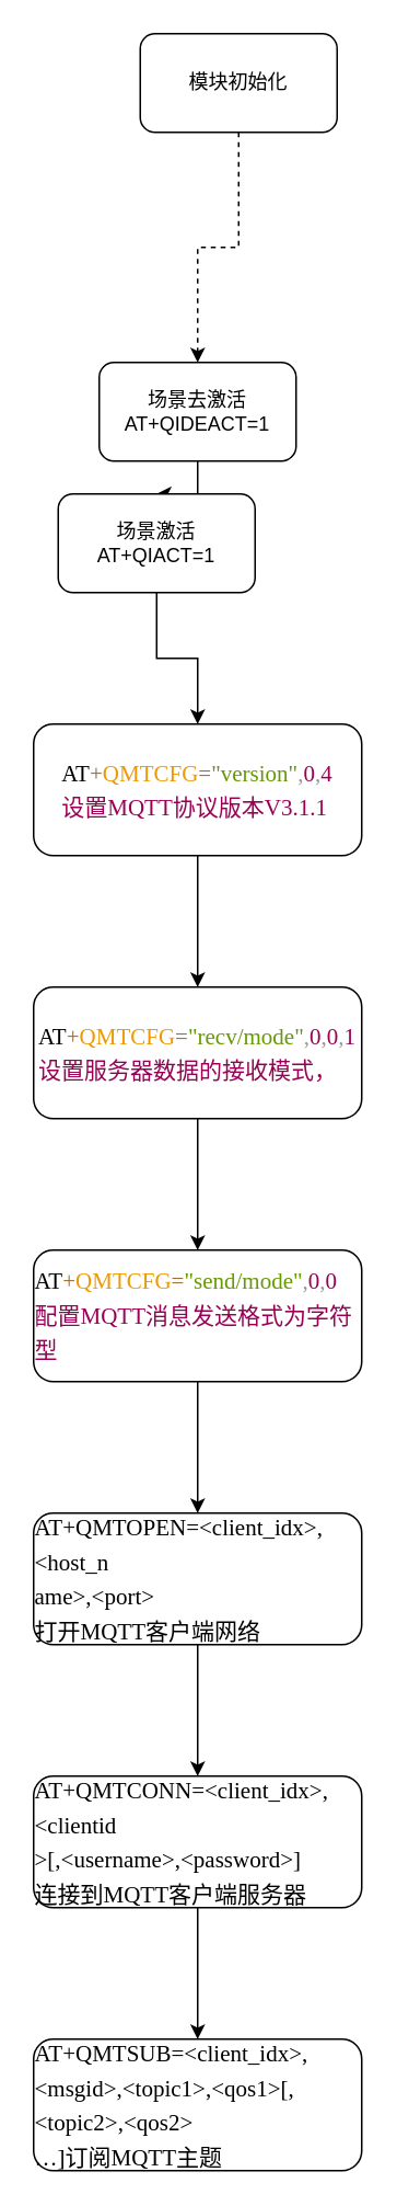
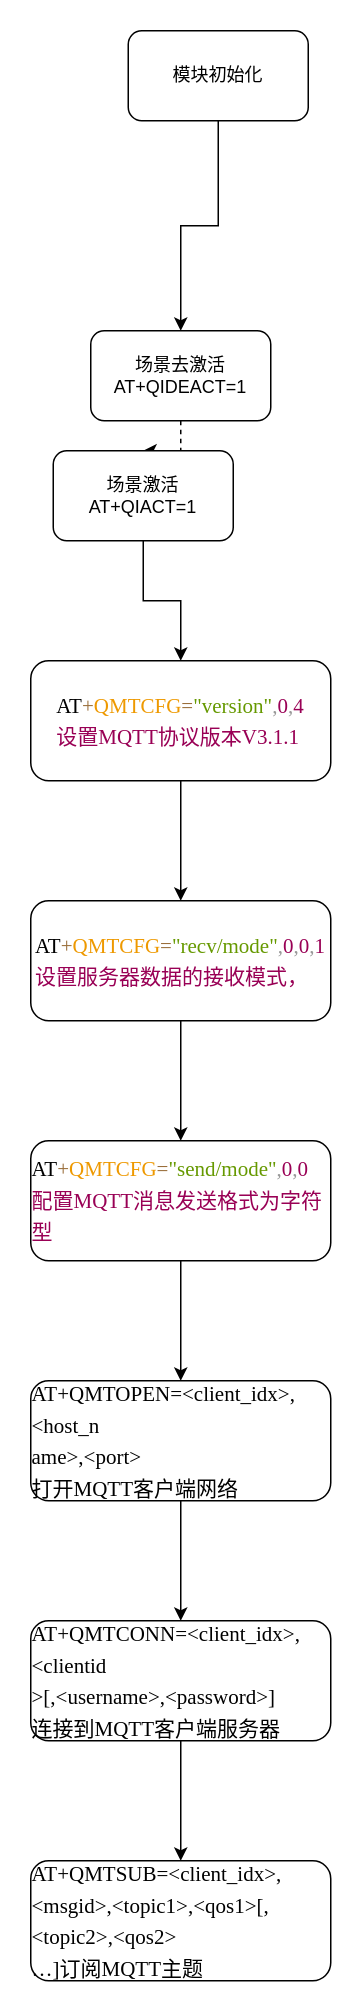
  <mxCell id="0" />
  <mxCell id="1" parent="0" />
- <mxCell id="2" value="" style="edgeStyle=orthogonalEdgeStyle;rounded=0;orthogonalLoop=1;jettySize=auto;html=1;dashed=1;" edge="1" parent="1" source="3" target="5"><mxGeometry relative="1" as="geometry" /></mxCell>
+ <mxCell id="2" value="" style="edgeStyle=orthogonalEdgeStyle;rounded=0;orthogonalLoop=1;jettySize=auto;html=1;" edge="1" parent="1" source="3" target="5"><mxGeometry relative="1" as="geometry" /></mxCell>
  <mxCell id="3" value="模块初始化" style="rounded=1;whiteSpace=wrap;html=1;" vertex="1" parent="1"><mxGeometry x="85" y="20" width="120" height="60" as="geometry" /></mxCell>
- <mxCell id="4" value="" style="edgeStyle=orthogonalEdgeStyle;rounded=0;orthogonalLoop=1;jettySize=auto;html=1;" edge="1" parent="1" source="5" target="7"><mxGeometry relative="1" as="geometry" /></mxCell>
+ <mxCell id="4" value="" style="edgeStyle=orthogonalEdgeStyle;rounded=0;orthogonalLoop=1;jettySize=auto;html=1;dashed=1;" edge="1" parent="1" source="5" target="7"><mxGeometry relative="1" as="geometry" /></mxCell>
  <mxCell id="5" value="场景去激活AT+QIDEACT=1" style="whiteSpace=wrap;html=1;rounded=1;" vertex="1" parent="1"><mxGeometry x="60" y="220" width="120" height="60" as="geometry" /></mxCell>
  <mxCell id="6" value="" style="edgeStyle=orthogonalEdgeStyle;rounded=0;orthogonalLoop=1;jettySize=auto;html=1;" edge="1" parent="1" source="7" target="9"><mxGeometry relative="1" as="geometry" /></mxCell>
  <mxCell id="7" value="场景激活&lt;br&gt;AT+QIACT=1" style="whiteSpace=wrap;html=1;rounded=1;" vertex="1" parent="1"><mxGeometry x="35" y="300" width="120" height="60" as="geometry" /></mxCell>
  <mxCell id="8" value="" style="edgeStyle=orthogonalEdgeStyle;rounded=0;orthogonalLoop=1;jettySize=auto;html=1;" edge="1" parent="1" source="9" target="11"><mxGeometry relative="1" as="geometry" /></mxCell>
  <mxCell id="9" value="&lt;div style=&quot;font-size: medium; text-align: start;&quot; data-hash=&quot;c93a092027d5359f50ece44b4041d05d&quot; data-version=&quot;3.0.0&quot;&gt;&lt;/div&gt;&lt;div style=&quot;font-size: medium; text-align: start;&quot; class=&quot;section&quot;&gt;&lt;p style=&quot;margin: 0pt; font-family: 等线; font-size: 10.5pt; line-height: 21px;&quot; class=&quot;paragraph text-align-type-left&quot;&gt;AT&lt;span style=&quot;font-size: 10.5pt; font-family: Monaco; color: rgb(154, 110, 58); letter-spacing: 0pt; vertical-align: baseline;&quot; data-font-family=&quot;Monaco&quot;&gt;+&lt;/span&gt;&lt;span style=&quot;font-size: 10.5pt; font-family: Monaco; color: rgb(238, 153, 0); letter-spacing: 0pt; vertical-align: baseline;&quot; data-font-family=&quot;Monaco&quot;&gt;QMTCFG&lt;/span&gt;&lt;span style=&quot;font-size: 10.5pt; font-family: Monaco; color: rgb(154, 110, 58); letter-spacing: 0pt; vertical-align: baseline;&quot; data-font-family=&quot;Monaco&quot;&gt;=&lt;/span&gt;&lt;span style=&quot;font-size: 10.5pt; font-family: Monaco; color: rgb(102, 153, 0); letter-spacing: 0pt; vertical-align: baseline;&quot; data-font-family=&quot;Monaco&quot;&gt;&quot;version&quot;&lt;/span&gt;&lt;span style=&quot;font-size: 10.5pt; font-family: Monaco; color: rgb(153, 153, 153); letter-spacing: 0pt; vertical-align: baseline;&quot; data-font-family=&quot;Monaco&quot;&gt;,&lt;/span&gt;&lt;span style=&quot;font-size: 10.5pt; font-family: Monaco; color: rgb(153, 0, 85); letter-spacing: 0pt; vertical-align: baseline;&quot; data-font-family=&quot;Monaco&quot;&gt;0&lt;/span&gt;&lt;span style=&quot;font-size: 10.5pt; font-family: Monaco; color: rgb(153, 153, 153); letter-spacing: 0pt; vertical-align: baseline;&quot; data-font-family=&quot;Monaco&quot;&gt;,&lt;/span&gt;&lt;span style=&quot;font-size: 10.5pt; font-family: Monaco; color: rgb(153, 0, 85); letter-spacing: 0pt; vertical-align: baseline;&quot; data-font-family=&quot;Monaco&quot;&gt;4&lt;/span&gt;&lt;/p&gt;&lt;p style=&quot;margin: 0pt; font-size: 10.5pt; line-height: 21px;&quot; class=&quot;paragraph text-align-type-left&quot;&gt;&lt;font face=&quot;Monaco&quot; color=&quot;#990055&quot;&gt;设置MQTT协议版本V3.1.1&lt;/font&gt;&lt;/p&gt;&lt;/div&gt;" style="whiteSpace=wrap;html=1;rounded=1;" vertex="1" parent="1"><mxGeometry x="20" y="440" width="200" height="80" as="geometry" /></mxCell>
  <mxCell id="10" value="" style="edgeStyle=orthogonalEdgeStyle;rounded=0;orthogonalLoop=1;jettySize=auto;html=1;" edge="1" parent="1" source="11" target="13"><mxGeometry relative="1" as="geometry" /></mxCell>
  <mxCell id="11" value="&lt;div style=&quot;font-size: medium; text-align: start;&quot; data-hash=&quot;c93a092027d5359f50ece44b4041d05d&quot; data-version=&quot;3.0.0&quot;&gt;&lt;/div&gt;&lt;div style=&quot;font-size: medium; text-align: start;&quot; class=&quot;section&quot;&gt;&lt;div data-hash=&quot;2ae8b7d8b70e8b7413dd6a4c3ccb2fa6&quot; data-version=&quot;3.0.0&quot;&gt;&lt;/div&gt;&lt;div class=&quot;section&quot;&gt;&lt;p style=&quot;margin: 0pt; font-family: 等线; font-size: 10.5pt; line-height: 21px;&quot; class=&quot;paragraph text-align-type-left&quot;&gt;AT&lt;span style=&quot;font-size: 10.5pt; font-family: Monaco; color: rgb(154, 110, 58); letter-spacing: 0pt; vertical-align: baseline;&quot; data-font-family=&quot;Monaco&quot;&gt;+&lt;/span&gt;&lt;span style=&quot;font-size: 10.5pt; font-family: Monaco; color: rgb(238, 153, 0); letter-spacing: 0pt; vertical-align: baseline;&quot; data-font-family=&quot;Monaco&quot;&gt;QMTCFG&lt;/span&gt;&lt;span style=&quot;font-size: 10.5pt; font-family: Monaco; color: rgb(154, 110, 58); letter-spacing: 0pt; vertical-align: baseline;&quot; data-font-family=&quot;Monaco&quot;&gt;=&lt;/span&gt;&lt;span style=&quot;font-size: 10.5pt; font-family: Monaco; color: rgb(102, 153, 0); letter-spacing: 0pt; vertical-align: baseline;&quot; data-font-family=&quot;Monaco&quot;&gt;&quot;recv/mode&quot;&lt;/span&gt;&lt;span style=&quot;font-size: 10.5pt; font-family: Monaco; color: rgb(153, 153, 153); letter-spacing: 0pt; vertical-align: baseline;&quot; data-font-family=&quot;Monaco&quot;&gt;,&lt;/span&gt;&lt;span style=&quot;font-size: 10.5pt; font-family: Monaco; color: rgb(153, 0, 85); letter-spacing: 0pt; vertical-align: baseline;&quot; data-font-family=&quot;Monaco&quot;&gt;0&lt;/span&gt;&lt;span style=&quot;font-size: 10.5pt; font-family: Monaco; color: rgb(153, 153, 153); letter-spacing: 0pt; vertical-align: baseline;&quot; data-font-family=&quot;Monaco&quot;&gt;,&lt;/span&gt;&lt;span style=&quot;font-size: 10.5pt; font-family: Monaco; color: rgb(153, 0, 85); letter-spacing: 0pt; vertical-align: baseline;&quot; data-font-family=&quot;Monaco&quot;&gt;0&lt;/span&gt;&lt;span style=&quot;font-size: 10.5pt; font-family: Monaco; color: rgb(153, 153, 153); letter-spacing: 0pt; vertical-align: baseline;&quot; data-font-family=&quot;Monaco&quot;&gt;,&lt;/span&gt;&lt;span style=&quot;font-size: 10.5pt; font-family: Monaco; color: rgb(153, 0, 85); letter-spacing: 0pt; vertical-align: baseline;&quot; data-font-family=&quot;Monaco&quot;&gt;1&lt;/span&gt;&lt;/p&gt;&lt;p style=&quot;margin: 0pt; font-size: 10.5pt; line-height: 21px;&quot; class=&quot;paragraph text-align-type-left&quot;&gt;&lt;font face=&quot;Monaco&quot; color=&quot;#990055&quot;&gt;设置服务器数据的接收模式，&lt;/font&gt;&lt;/p&gt;&lt;/div&gt;&lt;/div&gt;" style="whiteSpace=wrap;html=1;rounded=1;" vertex="1" parent="1"><mxGeometry x="20" y="600" width="200" height="80" as="geometry" /></mxCell>
  <mxCell id="12" value="" style="edgeStyle=orthogonalEdgeStyle;rounded=0;orthogonalLoop=1;jettySize=auto;html=1;" edge="1" parent="1" source="13" target="15"><mxGeometry relative="1" as="geometry" /></mxCell>
  <mxCell id="13" value="&lt;div style=&quot;font-size: medium; text-align: start;&quot; data-hash=&quot;c93a092027d5359f50ece44b4041d05d&quot; data-version=&quot;3.0.0&quot;&gt;&lt;/div&gt;&lt;div style=&quot;font-size: medium; text-align: start;&quot; class=&quot;section&quot;&gt;&lt;div data-hash=&quot;2ae8b7d8b70e8b7413dd6a4c3ccb2fa6&quot; data-version=&quot;3.0.0&quot;&gt;&lt;/div&gt;&lt;div class=&quot;section&quot;&gt;&lt;div data-hash=&quot;ba6c22da6184de9755b37971048bb5a5&quot; data-version=&quot;3.0.0&quot;&gt;&lt;/div&gt;&lt;div class=&quot;section&quot;&gt;&lt;p style=&quot;margin: 0pt; font-family: 等线; font-size: 10.5pt; line-height: 21px;&quot; class=&quot;paragraph text-align-type-left&quot;&gt;AT&lt;span style=&quot;font-size: 10.5pt; font-family: Monaco; color: rgb(154, 110, 58); letter-spacing: 0pt; vertical-align: baseline;&quot; data-font-family=&quot;Monaco&quot;&gt;+&lt;/span&gt;&lt;span style=&quot;font-size: 10.5pt; font-family: Monaco; color: rgb(238, 153, 0); letter-spacing: 0pt; vertical-align: baseline;&quot; data-font-family=&quot;Monaco&quot;&gt;QMTCFG&lt;/span&gt;&lt;span style=&quot;font-size: 10.5pt; font-family: Monaco; color: rgb(154, 110, 58); letter-spacing: 0pt; vertical-align: baseline;&quot; data-font-family=&quot;Monaco&quot;&gt;=&lt;/span&gt;&lt;span style=&quot;font-size: 10.5pt; font-family: Monaco; color: rgb(102, 153, 0); letter-spacing: 0pt; vertical-align: baseline;&quot; data-font-family=&quot;Monaco&quot;&gt;&quot;send/mode&quot;&lt;/span&gt;&lt;span style=&quot;font-size: 10.5pt; font-family: Monaco; color: rgb(153, 153, 153); letter-spacing: 0pt; vertical-align: baseline;&quot; data-font-family=&quot;Monaco&quot;&gt;,&lt;/span&gt;&lt;span style=&quot;font-size: 10.5pt; font-family: Monaco; color: rgb(153, 0, 85); letter-spacing: 0pt; vertical-align: baseline;&quot; data-font-family=&quot;Monaco&quot;&gt;0&lt;/span&gt;&lt;span style=&quot;font-size: 10.5pt; font-family: Monaco; color: rgb(153, 153, 153); letter-spacing: 0pt; vertical-align: baseline;&quot; data-font-family=&quot;Monaco&quot;&gt;,&lt;/span&gt;&lt;span style=&quot;font-size: 10.5pt; font-family: Monaco; color: rgb(153, 0, 85); letter-spacing: 0pt; vertical-align: baseline;&quot; data-font-family=&quot;Monaco&quot;&gt;0&lt;/span&gt;&lt;/p&gt;&lt;p style=&quot;margin: 0pt; font-size: 10.5pt; line-height: 21px;&quot; class=&quot;paragraph text-align-type-left&quot;&gt;&lt;font face=&quot;Monaco&quot; color=&quot;#990055&quot;&gt;配置MQTT消息发送格式为字符型&lt;/font&gt;&lt;/p&gt;&lt;/div&gt;&lt;/div&gt;&lt;/div&gt;" style="whiteSpace=wrap;html=1;rounded=1;" vertex="1" parent="1"><mxGeometry x="20" y="760" width="200" height="80" as="geometry" /></mxCell>
  <mxCell id="14" value="" style="edgeStyle=orthogonalEdgeStyle;rounded=0;orthogonalLoop=1;jettySize=auto;html=1;" edge="1" parent="1" source="15" target="17"><mxGeometry relative="1" as="geometry" /></mxCell>
  <mxCell id="15" value="&lt;div style=&quot;font-size: medium; text-align: start;&quot; data-hash=&quot;c93a092027d5359f50ece44b4041d05d&quot; data-version=&quot;3.0.0&quot;&gt;&lt;/div&gt;&lt;div style=&quot;font-size: medium; text-align: start;&quot; class=&quot;section&quot;&gt;&lt;div data-hash=&quot;2ae8b7d8b70e8b7413dd6a4c3ccb2fa6&quot; data-version=&quot;3.0.0&quot;&gt;&lt;/div&gt;&lt;div class=&quot;section&quot;&gt;&lt;div data-hash=&quot;ba6c22da6184de9755b37971048bb5a5&quot; data-version=&quot;3.0.0&quot;&gt;&lt;/div&gt;&lt;div class=&quot;section&quot;&gt;&lt;p style=&quot;margin: 0pt; font-family: 等线; font-size: 10.5pt; line-height: 21px;&quot; class=&quot;paragraph text-align-type-left&quot;&gt;AT+QMTOPEN=&amp;lt;client_idx&amp;gt;,&amp;lt;host_n&lt;br&gt;ame&amp;gt;,&amp;lt;port&amp;gt;&lt;br style=&quot;font-variant-numeric: normal; font-variant-east-asian: normal; font-variant-alternates: normal; line-height: normal; text-align: -webkit-auto; text-size-adjust: auto;&quot;&gt;&lt;/p&gt;&lt;p style=&quot;margin: 0pt; font-family: 等线; font-size: 10.5pt; line-height: 21px;&quot; class=&quot;paragraph text-align-type-left&quot;&gt;打开MQTT客户端网络&lt;/p&gt;&lt;/div&gt;&lt;/div&gt;&lt;/div&gt;" style="whiteSpace=wrap;html=1;rounded=1;" vertex="1" parent="1"><mxGeometry x="20" y="920" width="200" height="80" as="geometry" /></mxCell>
  <mxCell id="16" value="" style="edgeStyle=orthogonalEdgeStyle;rounded=0;orthogonalLoop=1;jettySize=auto;html=1;" edge="1" parent="1" source="17" target="18"><mxGeometry relative="1" as="geometry" /></mxCell>
  <mxCell id="17" value="&lt;div style=&quot;font-size: medium; text-align: start;&quot; data-hash=&quot;c93a092027d5359f50ece44b4041d05d&quot; data-version=&quot;3.0.0&quot;&gt;&lt;/div&gt;&lt;div style=&quot;font-size: medium; text-align: start;&quot; class=&quot;section&quot;&gt;&lt;div data-hash=&quot;2ae8b7d8b70e8b7413dd6a4c3ccb2fa6&quot; data-version=&quot;3.0.0&quot;&gt;&lt;/div&gt;&lt;div class=&quot;section&quot;&gt;&lt;div data-hash=&quot;ba6c22da6184de9755b37971048bb5a5&quot; data-version=&quot;3.0.0&quot;&gt;&lt;/div&gt;&lt;div class=&quot;section&quot;&gt;&lt;p style=&quot;margin: 0pt; font-family: 等线; font-size: 10.5pt; line-height: 21px;&quot; class=&quot;paragraph text-align-type-left&quot;&gt;AT+QMTCONN=&amp;lt;client_idx&amp;gt;,&amp;lt;clientid&lt;br&gt;&amp;gt;[,&amp;lt;username&amp;gt;,&amp;lt;password&amp;gt;]&lt;br style=&quot;font-variant-numeric: normal; font-variant-east-asian: normal; font-variant-alternates: normal; line-height: normal; text-align: -webkit-auto; text-size-adjust: auto;&quot;&gt;&lt;/p&gt;&lt;p style=&quot;margin: 0pt; font-family: 等线; font-size: 10.5pt; line-height: 21px;&quot; class=&quot;paragraph text-align-type-left&quot;&gt;连接到MQTT客户端服务器&lt;/p&gt;&lt;/div&gt;&lt;/div&gt;&lt;/div&gt;" style="whiteSpace=wrap;html=1;rounded=1;" vertex="1" parent="1"><mxGeometry x="20" y="1080" width="200" height="80" as="geometry" /></mxCell>
  <mxCell id="18" value="&lt;div style=&quot;font-size: medium; text-align: start;&quot; data-hash=&quot;c93a092027d5359f50ece44b4041d05d&quot; data-version=&quot;3.0.0&quot;&gt;&lt;/div&gt;&lt;div style=&quot;font-size: medium; text-align: start;&quot; class=&quot;section&quot;&gt;&lt;div data-hash=&quot;2ae8b7d8b70e8b7413dd6a4c3ccb2fa6&quot; data-version=&quot;3.0.0&quot;&gt;&lt;/div&gt;&lt;div class=&quot;section&quot;&gt;&lt;div data-hash=&quot;ba6c22da6184de9755b37971048bb5a5&quot; data-version=&quot;3.0.0&quot;&gt;&lt;/div&gt;&lt;div class=&quot;section&quot;&gt;&lt;p style=&quot;margin: 0pt; font-family: 等线; font-size: 10.5pt; line-height: 21px;&quot; class=&quot;paragraph text-align-type-left&quot;&gt;AT+QMTSUB=&amp;lt;client_idx&amp;gt;,&amp;lt;msgid&amp;gt;,&amp;lt;topic1&amp;gt;,&amp;lt;qos1&amp;gt;[,&amp;lt;topic2&amp;gt;,&amp;lt;qos2&amp;gt;&lt;br&gt;…]订阅MQTT主题&lt;br style=&quot;font-variant-numeric: normal; font-variant-east-asian: normal; font-variant-alternates: normal; line-height: normal; text-align: -webkit-auto; text-size-adjust: auto;&quot;&gt;&lt;/p&gt;&lt;/div&gt;&lt;/div&gt;&lt;/div&gt;" style="whiteSpace=wrap;html=1;rounded=1;" vertex="1" parent="1"><mxGeometry x="20" y="1240" width="200" height="80" as="geometry" /></mxCell>
